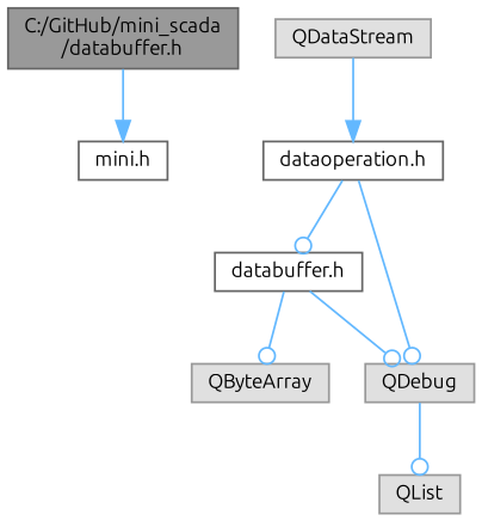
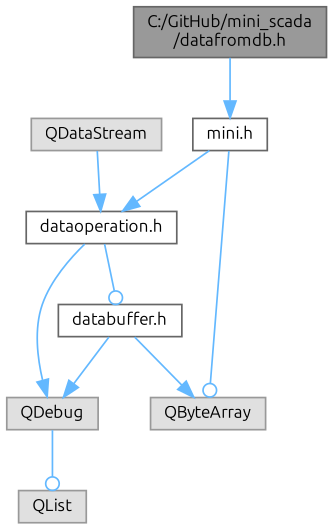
  digraph {
    fontname=Ubuntu
    node [color=grey60 fillcolor="#E0E0E0" fontname=Ubuntu fontsize=10 shape=box style=filled]
    edge [arrowhead=odot color=steelblue1 fontname=Ubuntu fontsize=10 labelfontname=Helvetica labelfontsize=10 style=solid]
-   n1 [color=gray40 fillcolor=grey60 fontcolor=black height=0.2 label="C:/GitHub/mini_scada\l/databuffer.h" width=0.4]
+   n1 [color=gray40 fillcolor=grey60 fontcolor=black height=0.2 label="C:/GitHub/mini_scada\l/datafromdb.h" width=0.4]
    n2 [color=grey40 fillcolor=white height=0.2 label="mini.h" width=0.4]
    n3 [color=grey40 fillcolor=white height=0.2 label="dataoperation.h" width=0.4]
    n4 [height=0.2 label=QByteArray width=0.4]
    n5 [color=grey40 fillcolor=white height=0.2 label="databuffer.h" width=0.4]
    n6 [height=0.2 label=QDebug width=0.4]
    n7 [height=0.2 label=QList width=0.4]
    n8 [height=0.2 label=QDataStream width=0.4]
    n1 -> n2 [arrowhead=normal]
+   n2 -> n3 [arrowhead=normal]
+   n2 -> n4
    n3 -> n5
-   n3 -> n6
-   n5 -> n4
-   n5 -> n6
+   n3 -> n6 [arrowhead=normal]
+   n5 -> n4 [arrowhead=normal]
+   n5 -> n6 [arrowhead=normal]
    n6 -> n7
    n8 -> n3 [arrowhead=normal]
  }
